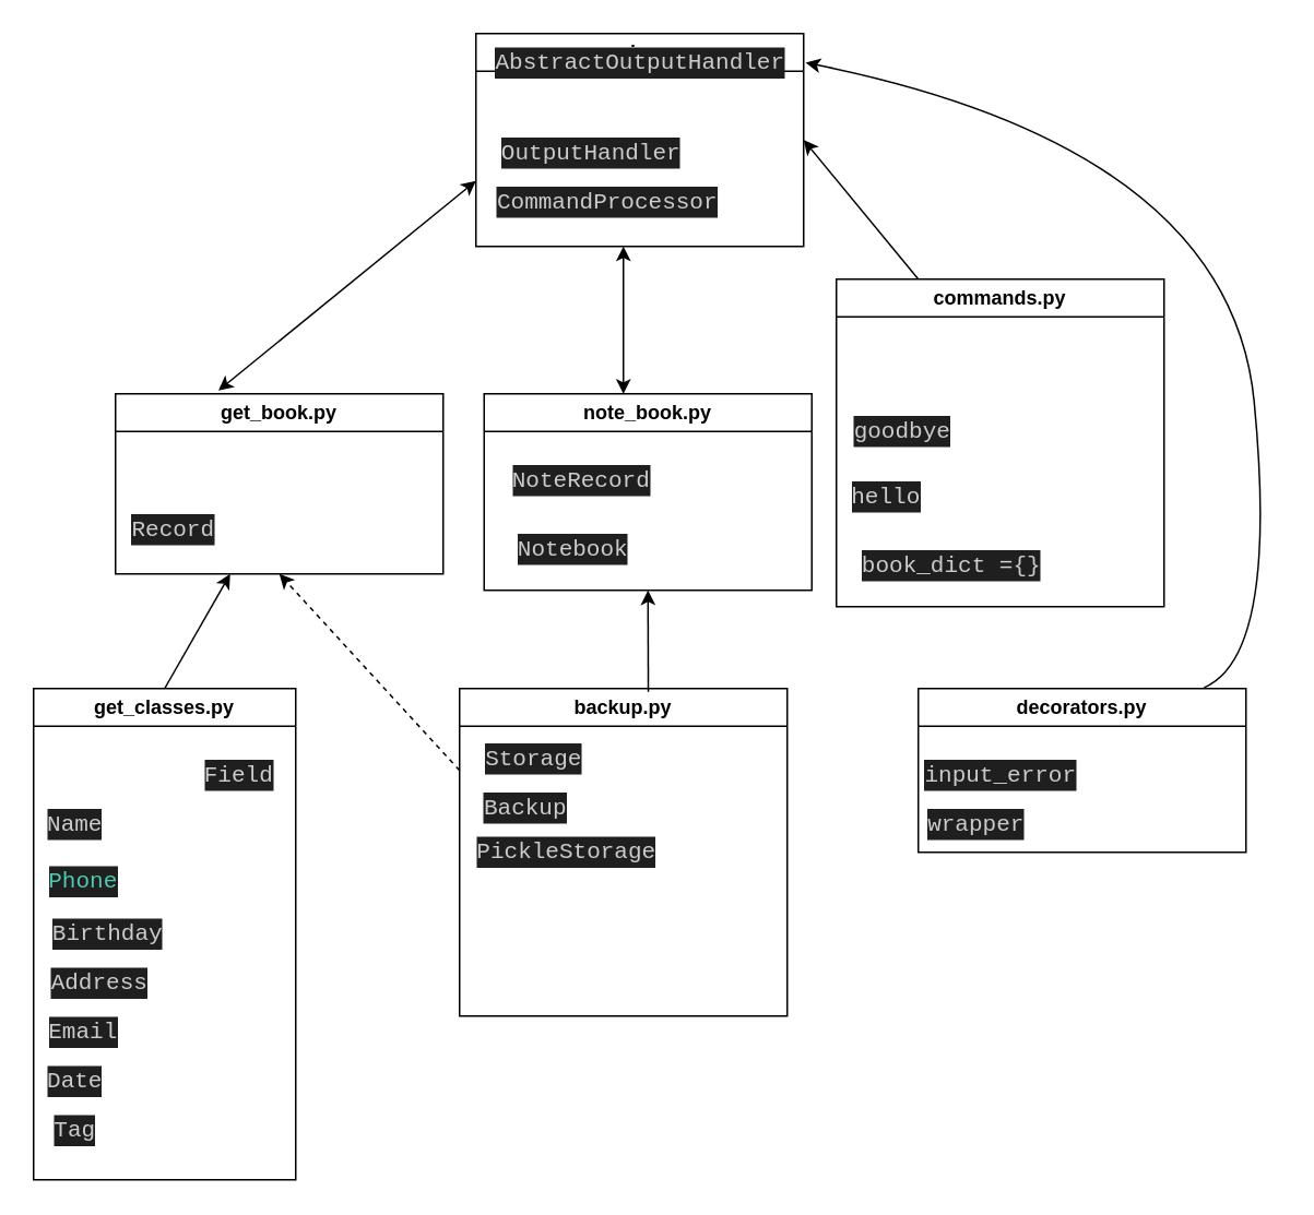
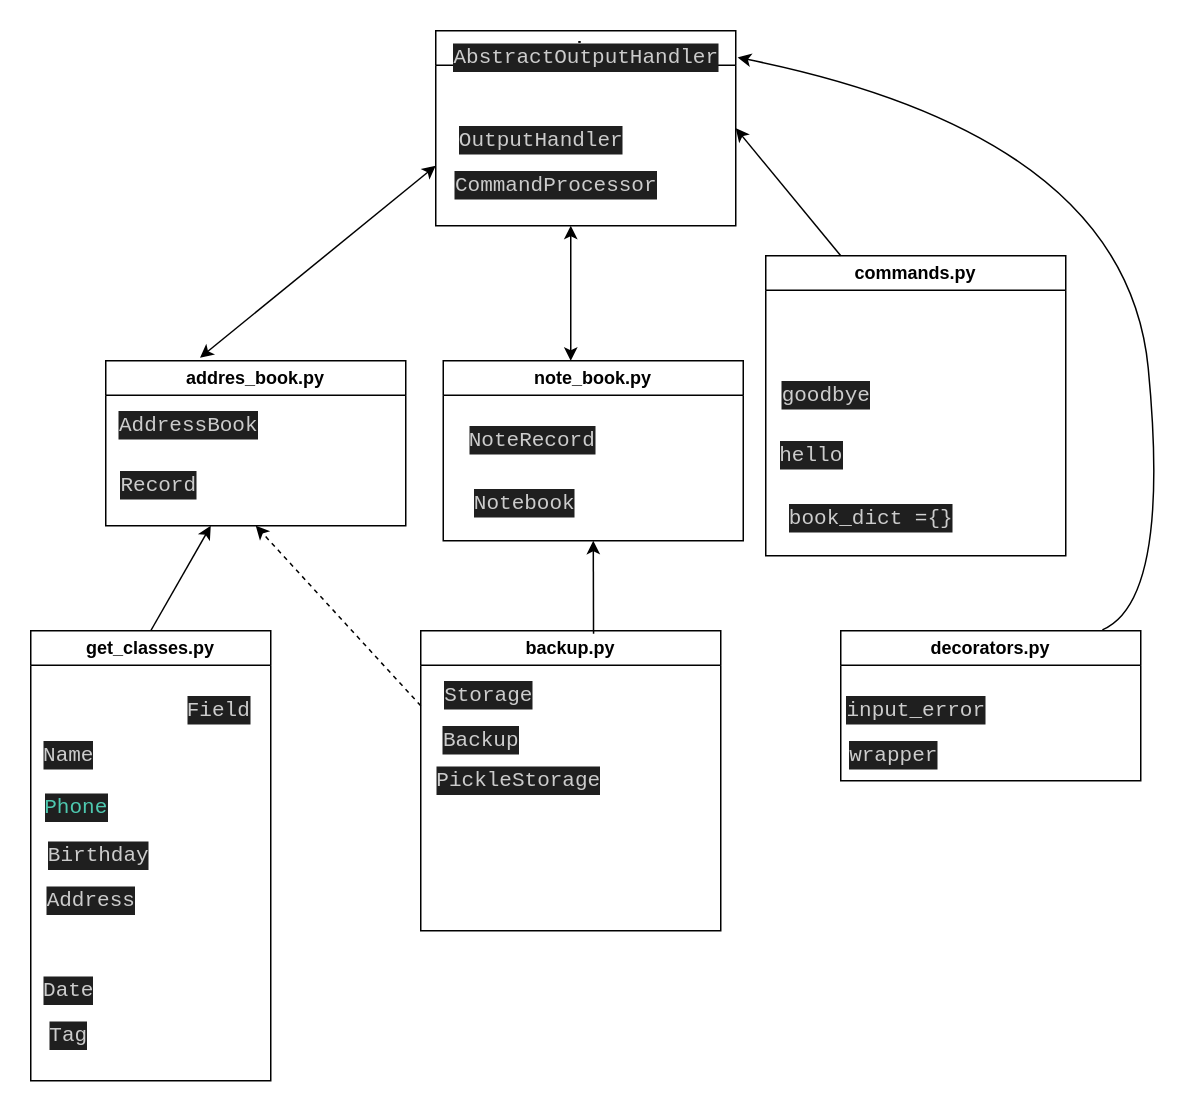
  <mxCell id="0" />
  <mxCell id="1" parent="0" />
  <mxCell id="2" value="&lt;font style=&quot;vertical-align: inherit;&quot;&gt;&lt;font style=&quot;vertical-align: inherit;&quot;&gt;main.py&lt;/font&gt;&lt;/font&gt;" style="swimlane;whiteSpace=wrap;html=1;" vertex="1" parent="1"><mxGeometry x="290" y="20" width="200" height="130" as="geometry"><mxRectangle x="300" y="60" width="90" height="30" as="alternateBounds" /></mxGeometry></mxCell>
  <mxCell id="3" value="&lt;div style=&quot;color: rgb(204, 204, 204); background-color: rgb(31, 31, 31); font-family: Consolas, &amp;quot;Courier New&amp;quot;, monospace; font-size: 14px; line-height: 19px;&quot;&gt;AbstractOutputHandler&lt;/div&gt;" style="text;html=1;align=center;verticalAlign=middle;resizable=0;points=[];autosize=1;strokeColor=none;fillColor=none;" vertex="1" parent="2"><mxGeometry x="5" y="3" width="190" height="30" as="geometry" /></mxCell>
  <mxCell id="4" value="&lt;div style=&quot;color: rgb(204, 204, 204); background-color: rgb(31, 31, 31); font-family: Consolas, &amp;quot;Courier New&amp;quot;, monospace; font-size: 14px; line-height: 19px;&quot;&gt;OutputHandler&lt;/div&gt;" style="text;html=1;align=center;verticalAlign=middle;resizable=0;points=[];autosize=1;strokeColor=none;fillColor=none;" vertex="1" parent="2"><mxGeometry x="10" y="58" width="120" height="30" as="geometry" /></mxCell>
  <mxCell id="5" value="&lt;div style=&quot;color: rgb(204, 204, 204); background-color: rgb(31, 31, 31); font-family: Consolas, &amp;quot;Courier New&amp;quot;, monospace; font-size: 14px; line-height: 19px;&quot;&gt;CommandProcessor&lt;/div&gt;" style="text;html=1;align=center;verticalAlign=middle;resizable=0;points=[];autosize=1;strokeColor=none;fillColor=none;" vertex="1" parent="2"><mxGeometry x="5" y="88" width="150" height="30" as="geometry" /></mxCell>
- <mxCell id="6" value="get_book.py" style="swimlane;whiteSpace=wrap;html=1;" vertex="1" parent="1"><mxGeometry x="70" y="240" width="200" height="110" as="geometry" /></mxCell>
+ <mxCell id="6" value="addres_book.py" style="swimlane;whiteSpace=wrap;html=1;" vertex="1" parent="1"><mxGeometry x="70" y="240" width="200" height="110" as="geometry" /></mxCell>
+ <mxCell id="7" value="&lt;div style=&quot;color: rgb(204, 204, 204); background-color: rgb(31, 31, 31); font-family: Consolas, &amp;quot;Courier New&amp;quot;, monospace; font-size: 14px; line-height: 19px;&quot;&gt;AddressBook&lt;/div&gt;" style="text;html=1;align=center;verticalAlign=middle;resizable=0;points=[];autosize=1;strokeColor=none;fillColor=none;" vertex="1" parent="6"><mxGeometry y="28" width="110" height="30" as="geometry" /></mxCell>
  <mxCell id="8" value="&lt;div style=&quot;color: rgb(204, 204, 204); background-color: rgb(31, 31, 31); font-family: Consolas, &amp;quot;Courier New&amp;quot;, monospace; font-size: 14px; line-height: 19px;&quot;&gt;Record&lt;/div&gt;" style="text;html=1;align=center;verticalAlign=middle;resizable=0;points=[];autosize=1;strokeColor=none;fillColor=none;" vertex="1" parent="6"><mxGeometry y="68" width="70" height="30" as="geometry" /></mxCell>
  <mxCell id="9" value="" style="endArrow=classic;startArrow=classic;html=1;rounded=0;exitX=0.314;exitY=-0.018;exitDx=0;exitDy=0;exitPerimeter=0;" edge="1" parent="1" source="6"><mxGeometry width="50" height="50" relative="1" as="geometry"><mxPoint x="210" y="190" as="sourcePoint" /><mxPoint x="290" y="110" as="targetPoint" /></mxGeometry></mxCell>
  <mxCell id="10" value="note_book.py" style="swimlane;whiteSpace=wrap;html=1;" vertex="1" parent="1"><mxGeometry x="295" y="240" width="200" height="120" as="geometry" /></mxCell>
  <mxCell id="11" value="&lt;div style=&quot;color: rgb(204, 204, 204); background-color: rgb(31, 31, 31); font-family: Consolas, &amp;quot;Courier New&amp;quot;, monospace; font-size: 14px; line-height: 19px;&quot;&gt;NoteRecord&lt;/div&gt;" style="text;html=1;align=center;verticalAlign=middle;resizable=0;points=[];autosize=1;strokeColor=none;fillColor=none;" vertex="1" parent="10"><mxGeometry x="9" y="38" width="100" height="30" as="geometry" /></mxCell>
  <mxCell id="12" value="&lt;div style=&quot;color: rgb(204, 204, 204); background-color: rgb(31, 31, 31); font-family: Consolas, &amp;quot;Courier New&amp;quot;, monospace; font-size: 14px; line-height: 19px;&quot;&gt;Notebook&lt;/div&gt;" style="text;html=1;align=center;verticalAlign=middle;resizable=0;points=[];autosize=1;strokeColor=none;fillColor=none;" vertex="1" parent="10"><mxGeometry x="9" y="80" width="90" height="30" as="geometry" /></mxCell>
  <mxCell id="13" value="" style="endArrow=classic;startArrow=classic;html=1;rounded=0;" edge="1" parent="1"><mxGeometry width="50" height="50" relative="1" as="geometry"><mxPoint x="380" y="240" as="sourcePoint" /><mxPoint x="380" y="150" as="targetPoint" /></mxGeometry></mxCell>
  <mxCell id="14" value="backup.py" style="swimlane;whiteSpace=wrap;html=1;" vertex="1" parent="1"><mxGeometry x="280" y="420" width="200" height="200" as="geometry" /></mxCell>
  <mxCell id="15" value="&lt;div style=&quot;color: rgb(204, 204, 204); background-color: rgb(31, 31, 31); font-family: Consolas, &amp;quot;Courier New&amp;quot;, monospace; font-size: 14px; line-height: 19px;&quot;&gt;PickleStorage&lt;/div&gt;" style="text;html=1;align=center;verticalAlign=middle;resizable=0;points=[];autosize=1;strokeColor=none;fillColor=none;" vertex="1" parent="14"><mxGeometry x="5" y="85" width="120" height="30" as="geometry" /></mxCell>
  <mxCell id="16" value="&lt;div style=&quot;color: rgb(204, 204, 204); background-color: rgb(31, 31, 31); font-family: Consolas, &amp;quot;Courier New&amp;quot;, monospace; font-size: 14px; line-height: 19px;&quot;&gt;Storage&lt;/div&gt;" style="text;html=1;align=center;verticalAlign=middle;resizable=0;points=[];autosize=1;strokeColor=none;fillColor=none;" vertex="1" parent="14"><mxGeometry x="5" y="28" width="80" height="30" as="geometry" /></mxCell>
  <mxCell id="17" value="&lt;div style=&quot;color: rgb(204, 204, 204); background-color: rgb(31, 31, 31); font-family: Consolas, &amp;quot;Courier New&amp;quot;, monospace; font-size: 14px; line-height: 19px;&quot;&gt;Backup&lt;/div&gt;" style="text;html=1;align=center;verticalAlign=middle;resizable=0;points=[];autosize=1;strokeColor=none;fillColor=none;" vertex="1" parent="14"><mxGeometry x="5" y="58" width="70" height="30" as="geometry" /></mxCell>
  <mxCell id="18" value="" style="endArrow=classic;html=1;rounded=0;entryX=0.5;entryY=1;entryDx=0;entryDy=0;exitX=0;exitY=0.25;exitDx=0;exitDy=0;dashed=1;" edge="1" parent="1" source="14" target="6"><mxGeometry width="50" height="50" relative="1" as="geometry"><mxPoint x="170" y="410" as="sourcePoint" /><mxPoint x="160" y="350" as="targetPoint" /></mxGeometry></mxCell>
  <mxCell id="19" value="commands.py" style="swimlane;whiteSpace=wrap;html=1;" vertex="1" parent="1"><mxGeometry x="510" y="170" width="200" height="200" as="geometry" /></mxCell>
  <mxCell id="20" value="&lt;div style=&quot;color: rgb(204, 204, 204); background-color: rgb(31, 31, 31); font-family: Consolas, &amp;quot;Courier New&amp;quot;, monospace; font-size: 14px; line-height: 19px;&quot;&gt;goodbye&lt;/div&gt;" style="text;html=1;align=center;verticalAlign=middle;resizable=0;points=[];autosize=1;strokeColor=none;fillColor=none;" vertex="1" parent="19"><mxGeometry y="78" width="80" height="30" as="geometry" /></mxCell>
  <mxCell id="21" value="&lt;div style=&quot;color: rgb(204, 204, 204); background-color: rgb(31, 31, 31); font-family: Consolas, &amp;quot;Courier New&amp;quot;, monospace; font-size: 14px; line-height: 19px;&quot;&gt;hello&lt;/div&gt;" style="text;html=1;align=center;verticalAlign=middle;resizable=0;points=[];autosize=1;strokeColor=none;fillColor=none;" vertex="1" parent="19"><mxGeometry y="118" width="60" height="30" as="geometry" /></mxCell>
  <mxCell id="22" value="&lt;div style=&quot;color: rgb(204, 204, 204); background-color: rgb(31, 31, 31); font-family: Consolas, &amp;quot;Courier New&amp;quot;, monospace; font-size: 14px; line-height: 19px;&quot;&gt;book_dict &lt;span style=&quot;color: #d4d4d4;&quot;&gt;=&lt;/span&gt;{}&lt;/div&gt;" style="text;html=1;align=center;verticalAlign=middle;resizable=0;points=[];autosize=1;strokeColor=none;fillColor=none;" vertex="1" parent="19"><mxGeometry x="-5" y="160" width="150" height="30" as="geometry" /></mxCell>
  <mxCell id="23" value="" style="endArrow=classic;html=1;rounded=0;entryX=1;entryY=0.5;entryDx=0;entryDy=0;exitX=0.25;exitY=0;exitDx=0;exitDy=0;" edge="1" parent="1" source="19" target="2"><mxGeometry width="50" height="50" relative="1" as="geometry"><mxPoint x="600" y="130" as="sourcePoint" /><mxPoint x="650" y="80" as="targetPoint" /></mxGeometry></mxCell>
  <mxCell id="24" value="decorators.py" style="swimlane;whiteSpace=wrap;html=1;" vertex="1" parent="1"><mxGeometry x="560" y="420" width="200" height="100" as="geometry" /></mxCell>
  <mxCell id="25" value="&lt;div style=&quot;color: rgb(204, 204, 204); background-color: rgb(31, 31, 31); font-family: Consolas, &amp;quot;Courier New&amp;quot;, monospace; font-size: 14px; line-height: 19px;&quot;&gt;wrapper&lt;/div&gt;" style="text;html=1;align=center;verticalAlign=middle;resizable=0;points=[];autosize=1;strokeColor=none;fillColor=none;" vertex="1" parent="24"><mxGeometry x="-5" y="68" width="80" height="30" as="geometry" /></mxCell>
  <mxCell id="26" value="" style="curved=1;endArrow=classic;html=1;rounded=0;entryX=1.033;entryY=0.493;entryDx=0;entryDy=0;entryPerimeter=0;exitX=0.872;exitY=-0.006;exitDx=0;exitDy=0;exitPerimeter=0;" edge="1" parent="1" source="24" target="3"><mxGeometry width="50" height="50" relative="1" as="geometry"><mxPoint x="730" y="400" as="sourcePoint" /><mxPoint x="780" y="350" as="targetPoint" /><Array as="points"><mxPoint x="780" y="400" /><mxPoint x="750" y="90" /></Array></mxGeometry></mxCell>
  <mxCell id="27" value="&lt;div style=&quot;color: rgb(204, 204, 204); background-color: rgb(31, 31, 31); font-family: Consolas, &amp;quot;Courier New&amp;quot;, monospace; font-size: 14px; line-height: 19px;&quot;&gt;input_error&lt;/div&gt;" style="text;html=1;align=center;verticalAlign=middle;resizable=0;points=[];autosize=1;strokeColor=none;fillColor=none;" vertex="1" parent="1"><mxGeometry x="555" y="458" width="110" height="30" as="geometry" /></mxCell>
  <mxCell id="28" value="" style="endArrow=classic;html=1;rounded=0;entryX=0.5;entryY=1;entryDx=0;entryDy=0;exitX=0.576;exitY=0.01;exitDx=0;exitDy=0;exitPerimeter=0;" edge="1" parent="1" source="14" target="10"><mxGeometry width="50" height="50" relative="1" as="geometry"><mxPoint x="380" y="460" as="sourcePoint" /><mxPoint x="430" y="410" as="targetPoint" /></mxGeometry></mxCell>
  <mxCell id="29" value="get_classes.py" style="swimlane;whiteSpace=wrap;html=1;startSize=23;" vertex="1" parent="1"><mxGeometry x="20" y="420" width="160" height="300" as="geometry" /></mxCell>
  <mxCell id="30" value="&lt;div style=&quot;color: rgb(204, 204, 204); background-color: rgb(31, 31, 31); font-family: Consolas, &amp;quot;Courier New&amp;quot;, monospace; font-size: 14px; line-height: 19px;&quot;&gt;Name&lt;/div&gt;" style="text;html=1;align=center;verticalAlign=middle;resizable=0;points=[];autosize=1;strokeColor=none;fillColor=none;" vertex="1" parent="29"><mxGeometry y="68" width="50" height="30" as="geometry" /></mxCell>
  <mxCell id="31" value="&#10;&lt;div style=&quot;color: rgb(204, 204, 204); background-color: rgb(31, 31, 31); font-family: Consolas, &amp;quot;Courier New&amp;quot;, monospace; font-weight: normal; font-size: 14px; line-height: 19px;&quot;&gt;&lt;div&gt;&lt;span style=&quot;color: #4ec9b0;&quot;&gt;Phone&lt;/span&gt;&lt;/div&gt;&lt;/div&gt;&#10;&#10;" style="text;html=1;align=center;verticalAlign=middle;resizable=0;points=[];autosize=1;strokeColor=none;fillColor=none;" vertex="1" parent="29"><mxGeometry y="85" width="60" height="80" as="geometry" /></mxCell>
  <mxCell id="32" value="&lt;div style=&quot;color: rgb(204, 204, 204); background-color: rgb(31, 31, 31); font-family: Consolas, &amp;quot;Courier New&amp;quot;, monospace; font-size: 14px; line-height: 19px;&quot;&gt;Birthday&lt;/div&gt;" style="text;html=1;align=center;verticalAlign=middle;resizable=0;points=[];autosize=1;strokeColor=none;fillColor=none;" vertex="1" parent="29"><mxGeometry y="135" width="90" height="30" as="geometry" /></mxCell>
  <mxCell id="33" value="&lt;div style=&quot;color: rgb(204, 204, 204); background-color: rgb(31, 31, 31); font-family: Consolas, &amp;quot;Courier New&amp;quot;, monospace; font-size: 14px; line-height: 19px;&quot;&gt;Field&lt;/div&gt;" style="text;html=1;align=center;verticalAlign=middle;resizable=0;points=[];autosize=1;strokeColor=none;fillColor=none;" vertex="1" parent="29"><mxGeometry x="95" y="38" width="60" height="30" as="geometry" /></mxCell>
  <mxCell id="34" value="&lt;div style=&quot;color: rgb(204, 204, 204); background-color: rgb(31, 31, 31); font-family: Consolas, &amp;quot;Courier New&amp;quot;, monospace; font-size: 14px; line-height: 19px;&quot;&gt;Address&lt;/div&gt;" style="text;html=1;align=center;verticalAlign=middle;resizable=0;points=[];autosize=1;strokeColor=none;fillColor=none;" vertex="1" parent="29"><mxGeometry y="165" width="80" height="30" as="geometry" /></mxCell>
- <mxCell id="35" value="&lt;div style=&quot;color: rgb(204, 204, 204); background-color: rgb(31, 31, 31); font-family: Consolas, &amp;quot;Courier New&amp;quot;, monospace; font-size: 14px; line-height: 19px;&quot;&gt;Email&lt;/div&gt;" style="text;html=1;align=center;verticalAlign=middle;resizable=0;points=[];autosize=1;strokeColor=none;fillColor=none;" vertex="1" parent="29"><mxGeometry y="195" width="60" height="30" as="geometry" /></mxCell>
  <mxCell id="36" value="&lt;div style=&quot;color: rgb(204, 204, 204); background-color: rgb(31, 31, 31); font-family: Consolas, &amp;quot;Courier New&amp;quot;, monospace; font-size: 14px; line-height: 19px;&quot;&gt;Date&lt;/div&gt;" style="text;html=1;align=center;verticalAlign=middle;resizable=0;points=[];autosize=1;strokeColor=none;fillColor=none;" vertex="1" parent="29"><mxGeometry y="225" width="50" height="30" as="geometry" /></mxCell>
  <mxCell id="37" value="&lt;div style=&quot;color: rgb(204, 204, 204); background-color: rgb(31, 31, 31); font-family: Consolas, &amp;quot;Courier New&amp;quot;, monospace; font-size: 14px; line-height: 19px;&quot;&gt;Tag&lt;/div&gt;" style="text;html=1;align=center;verticalAlign=middle;resizable=0;points=[];autosize=1;strokeColor=none;fillColor=none;" vertex="1" parent="29"><mxGeometry y="255" width="50" height="30" as="geometry" /></mxCell>
  <mxCell id="38" value="" style="endArrow=classic;html=1;rounded=0;exitX=0.5;exitY=0;exitDx=0;exitDy=0;" edge="1" parent="1" source="29"><mxGeometry width="50" height="50" relative="1" as="geometry"><mxPoint x="120" y="420" as="sourcePoint" /><mxPoint x="140" y="350" as="targetPoint" /></mxGeometry></mxCell>
